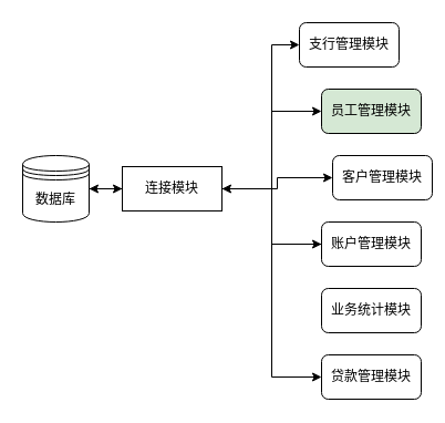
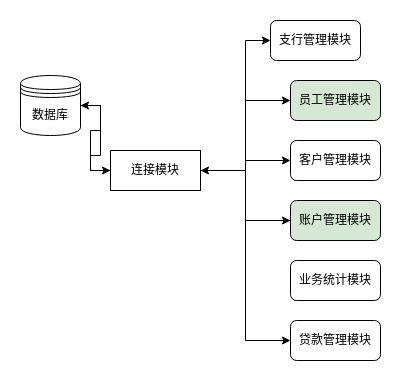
  <mxCell id="0" />
  <mxCell id="1" parent="0" />
  <mxCell id="2" style="edgeStyle=orthogonalEdgeStyle;rounded=0;orthogonalLoop=1;jettySize=auto;html=1;exitX=1;exitY=0.5;exitDx=0;exitDy=0;entryX=0;entryY=0.5;entryDx=0;entryDy=0;" edge="1" parent="1" source="3" target="10"><mxGeometry relative="1" as="geometry" /></mxCell>
- <mxCell id="3" value="数据库" style="shape=datastore;whiteSpace=wrap;html=1;" vertex="1" parent="1"><mxGeometry x="20" y="140" width="60" height="60" as="geometry" /></mxCell>
+ <mxCell id="3" value="数据库" style="shape=datastore;whiteSpace=wrap;html=1;" vertex="1" parent="1"><mxGeometry x="20" y="75" width="60" height="60" as="geometry" /></mxCell>
  <mxCell id="4" style="edgeStyle=orthogonalEdgeStyle;rounded=0;orthogonalLoop=1;jettySize=auto;html=1;exitX=1;exitY=0.5;exitDx=0;exitDy=0;entryX=0;entryY=0.5;entryDx=0;entryDy=0;" edge="1" parent="1" source="10" target="11"><mxGeometry relative="1" as="geometry"><Array as="points"><mxPoint x="245" y="170" /><mxPoint x="245" y="40" /></Array></mxGeometry></mxCell>
  <mxCell id="5" style="edgeStyle=orthogonalEdgeStyle;rounded=0;orthogonalLoop=1;jettySize=auto;html=1;exitX=1;exitY=0.5;exitDx=0;exitDy=0;entryX=0;entryY=0.5;entryDx=0;entryDy=0;" edge="1" parent="1" source="10" target="12"><mxGeometry relative="1" as="geometry" /></mxCell>
  <mxCell id="6" style="edgeStyle=orthogonalEdgeStyle;rounded=0;orthogonalLoop=1;jettySize=auto;html=1;exitX=1;exitY=0.5;exitDx=0;exitDy=0;" edge="1" parent="1" source="10" target="13"><mxGeometry relative="1" as="geometry" /></mxCell>
  <mxCell id="7" style="edgeStyle=orthogonalEdgeStyle;rounded=0;orthogonalLoop=1;jettySize=auto;html=1;exitX=1;exitY=0.5;exitDx=0;exitDy=0;entryX=0;entryY=0.5;entryDx=0;entryDy=0;" edge="1" parent="1" source="10" target="15"><mxGeometry relative="1" as="geometry" /></mxCell>
  <mxCell id="8" style="edgeStyle=orthogonalEdgeStyle;rounded=0;orthogonalLoop=1;jettySize=auto;html=1;exitX=0;exitY=0.5;exitDx=0;exitDy=0;entryX=1;entryY=0.5;entryDx=0;entryDy=0;" edge="1" parent="1" source="10" target="3"><mxGeometry relative="1" as="geometry" /></mxCell>
  <mxCell id="9" style="edgeStyle=orthogonalEdgeStyle;rounded=0;orthogonalLoop=1;jettySize=auto;html=1;exitX=1;exitY=0.5;exitDx=0;exitDy=0;entryX=0;entryY=0.5;entryDx=0;entryDy=0;" edge="1" parent="1" source="10" target="17"><mxGeometry relative="1" as="geometry" /></mxCell>
  <mxCell id="10" value="连接模块" style="whiteSpace=wrap;html=1;rounded=0;" vertex="1" parent="1"><mxGeometry x="110" y="150" width="90" height="40" as="geometry" /></mxCell>
  <mxCell id="11" value="支行管理模块" style="rounded=1;whiteSpace=wrap;html=1;" vertex="1" parent="1"><mxGeometry x="270" y="20" width="90" height="40" as="geometry" /></mxCell>
  <mxCell id="12" value="员工管理模块" style="rounded=1;whiteSpace=wrap;html=1;fillColor=#d5e8d4;" vertex="1" parent="1"><mxGeometry x="290" y="80" width="90" height="40" as="geometry" /></mxCell>
- <mxCell id="13" value="客户管理模块" style="rounded=1;whiteSpace=wrap;html=1;" vertex="1" parent="1"><mxGeometry x="300" y="140" width="90" height="40" as="geometry" /></mxCell>
+ <mxCell id="13" value="客户管理模块" style="rounded=1;whiteSpace=wrap;html=1;" vertex="1" parent="1"><mxGeometry x="290" y="140" width="90" height="40" as="geometry" /></mxCell>
  <mxCell id="14" style="edgeStyle=orthogonalEdgeStyle;rounded=0;orthogonalLoop=1;jettySize=auto;html=1;exitX=0;exitY=0.5;exitDx=0;exitDy=0;entryX=1;entryY=0.5;entryDx=0;entryDy=0;" edge="1" parent="1" source="15" target="10"><mxGeometry relative="1" as="geometry" /></mxCell>
- <mxCell id="15" value="账户管理模块" style="rounded=1;whiteSpace=wrap;html=1;" vertex="1" parent="1"><mxGeometry x="290" y="200" width="90" height="40" as="geometry" /></mxCell>
+ <mxCell id="15" value="账户管理模块" style="rounded=1;whiteSpace=wrap;html=1;fillColor=#d5e8d4;" vertex="1" parent="1"><mxGeometry x="290" y="200" width="90" height="40" as="geometry" /></mxCell>
  <mxCell id="16" value="业务统计模块" style="rounded=1;whiteSpace=wrap;html=1;" vertex="1" parent="1"><mxGeometry x="290" y="260" width="90" height="40" as="geometry" /></mxCell>
  <mxCell id="17" value="贷款管理模块" style="rounded=1;whiteSpace=wrap;html=1;" vertex="1" parent="1"><mxGeometry x="290" y="320" width="90" height="40" as="geometry" /></mxCell>
